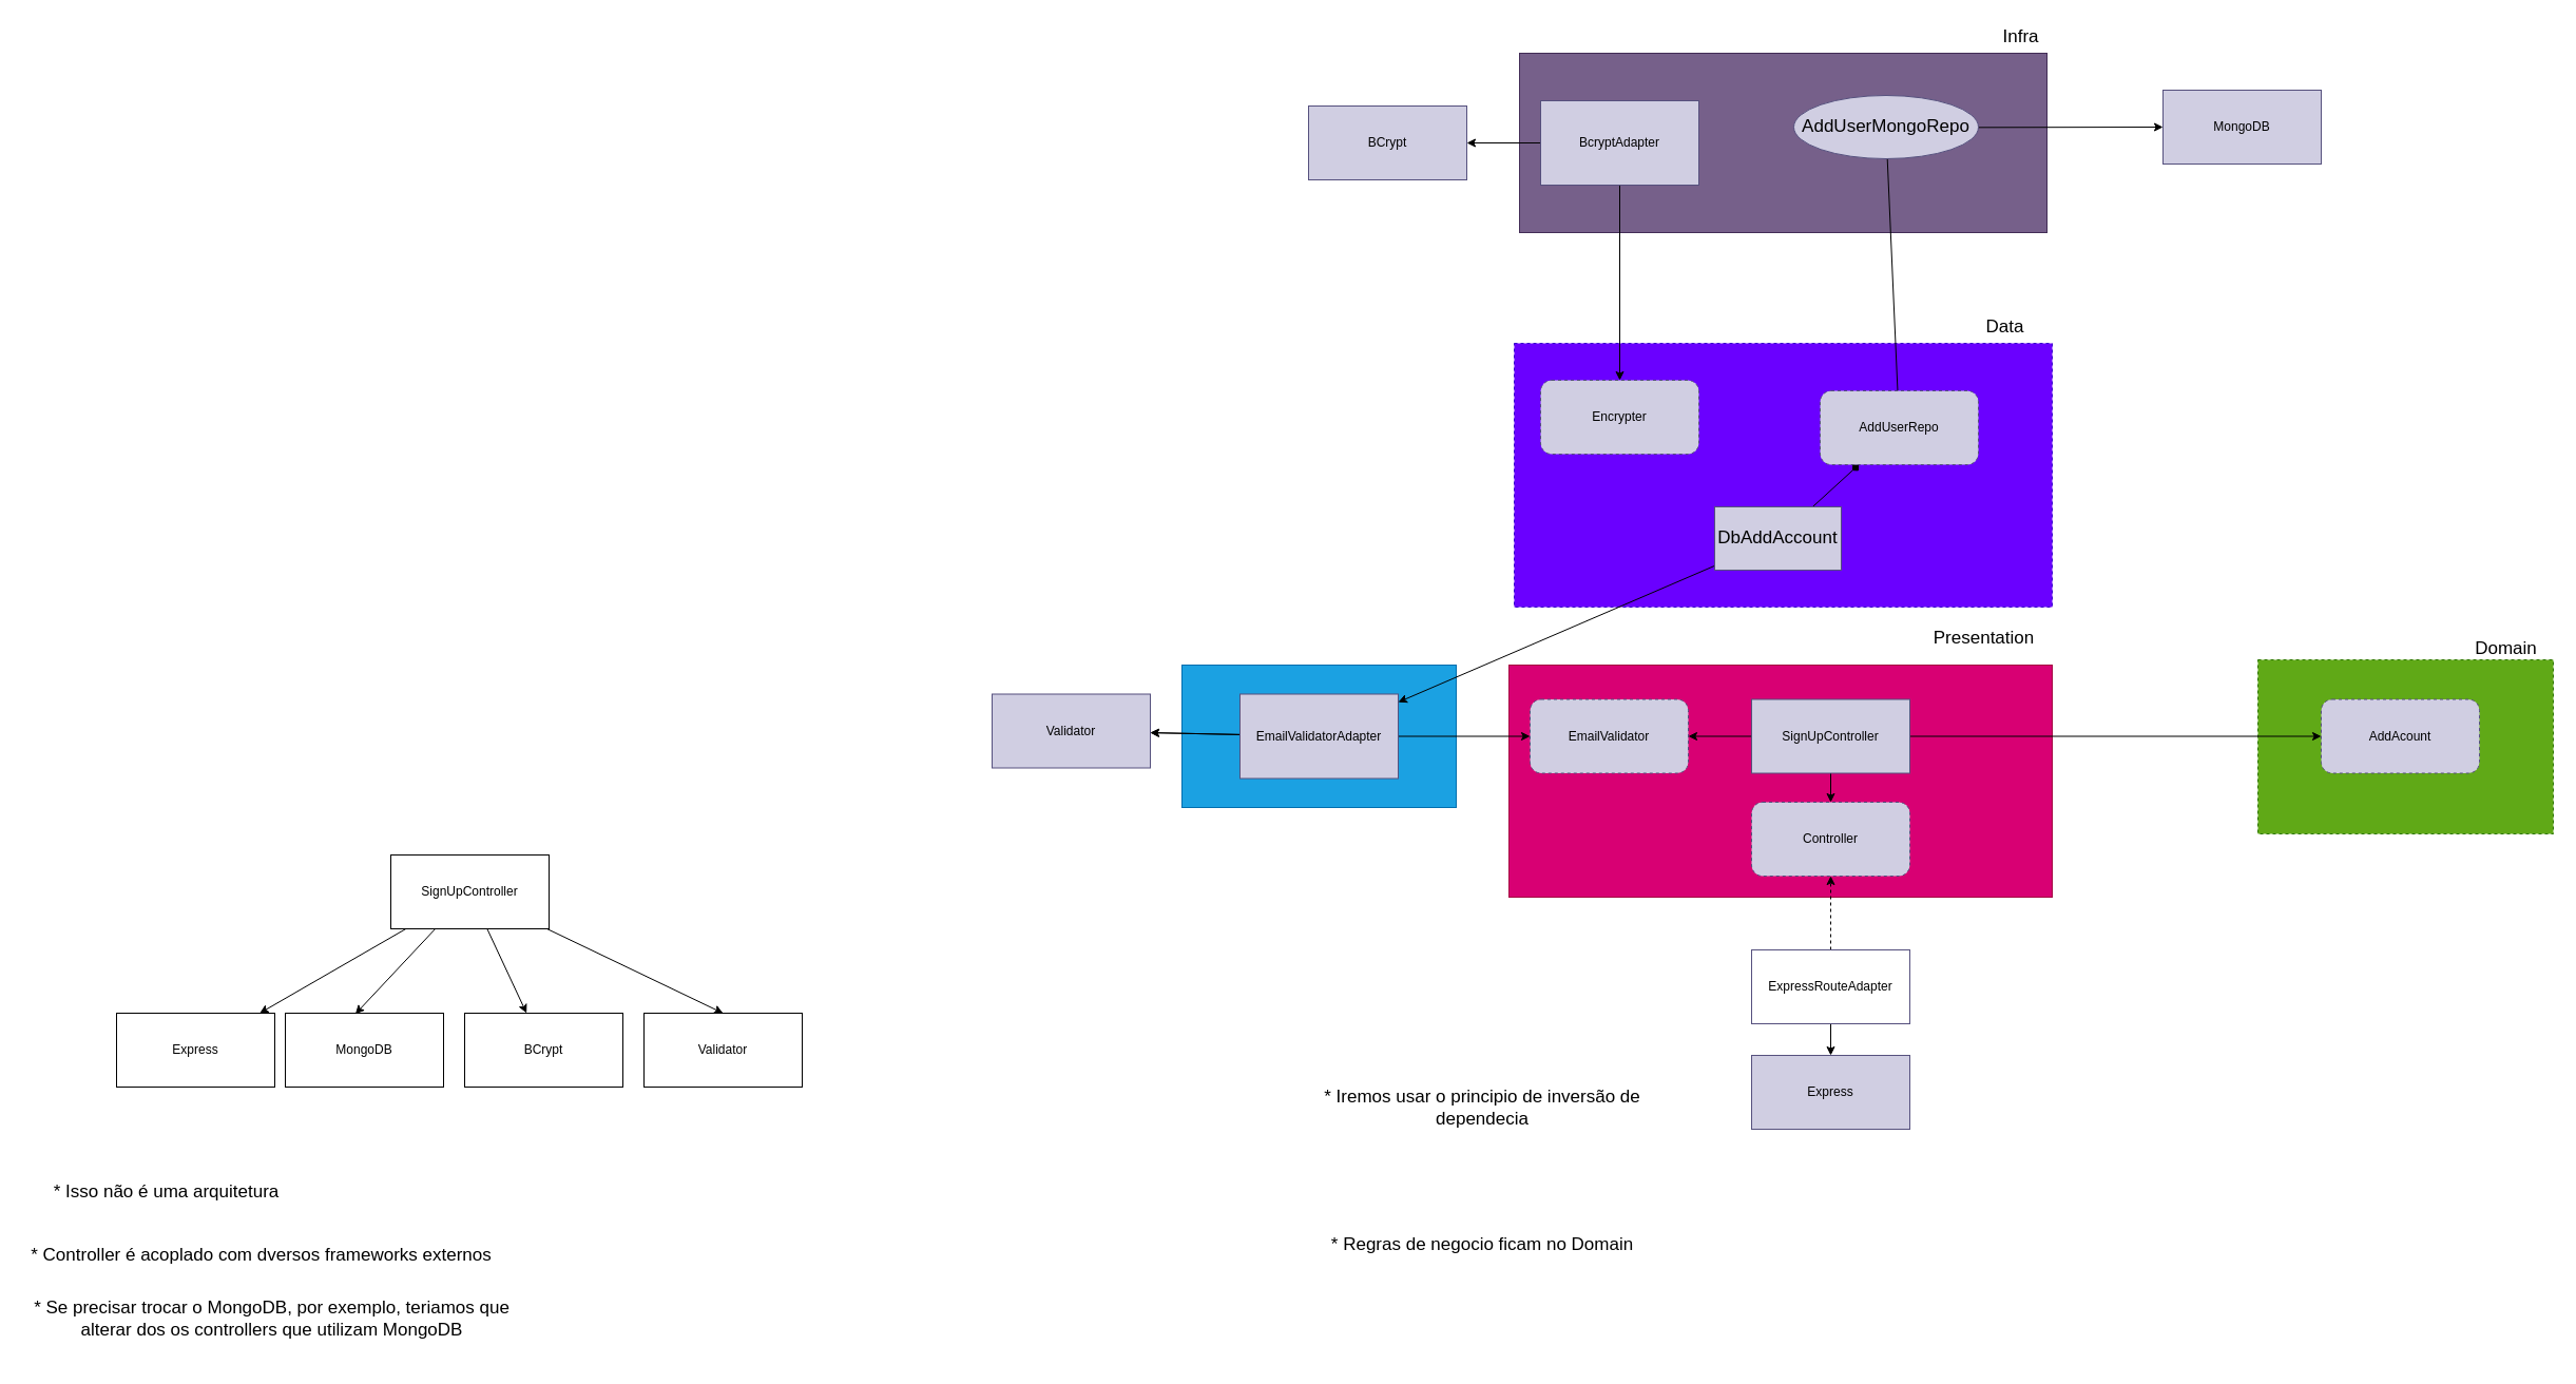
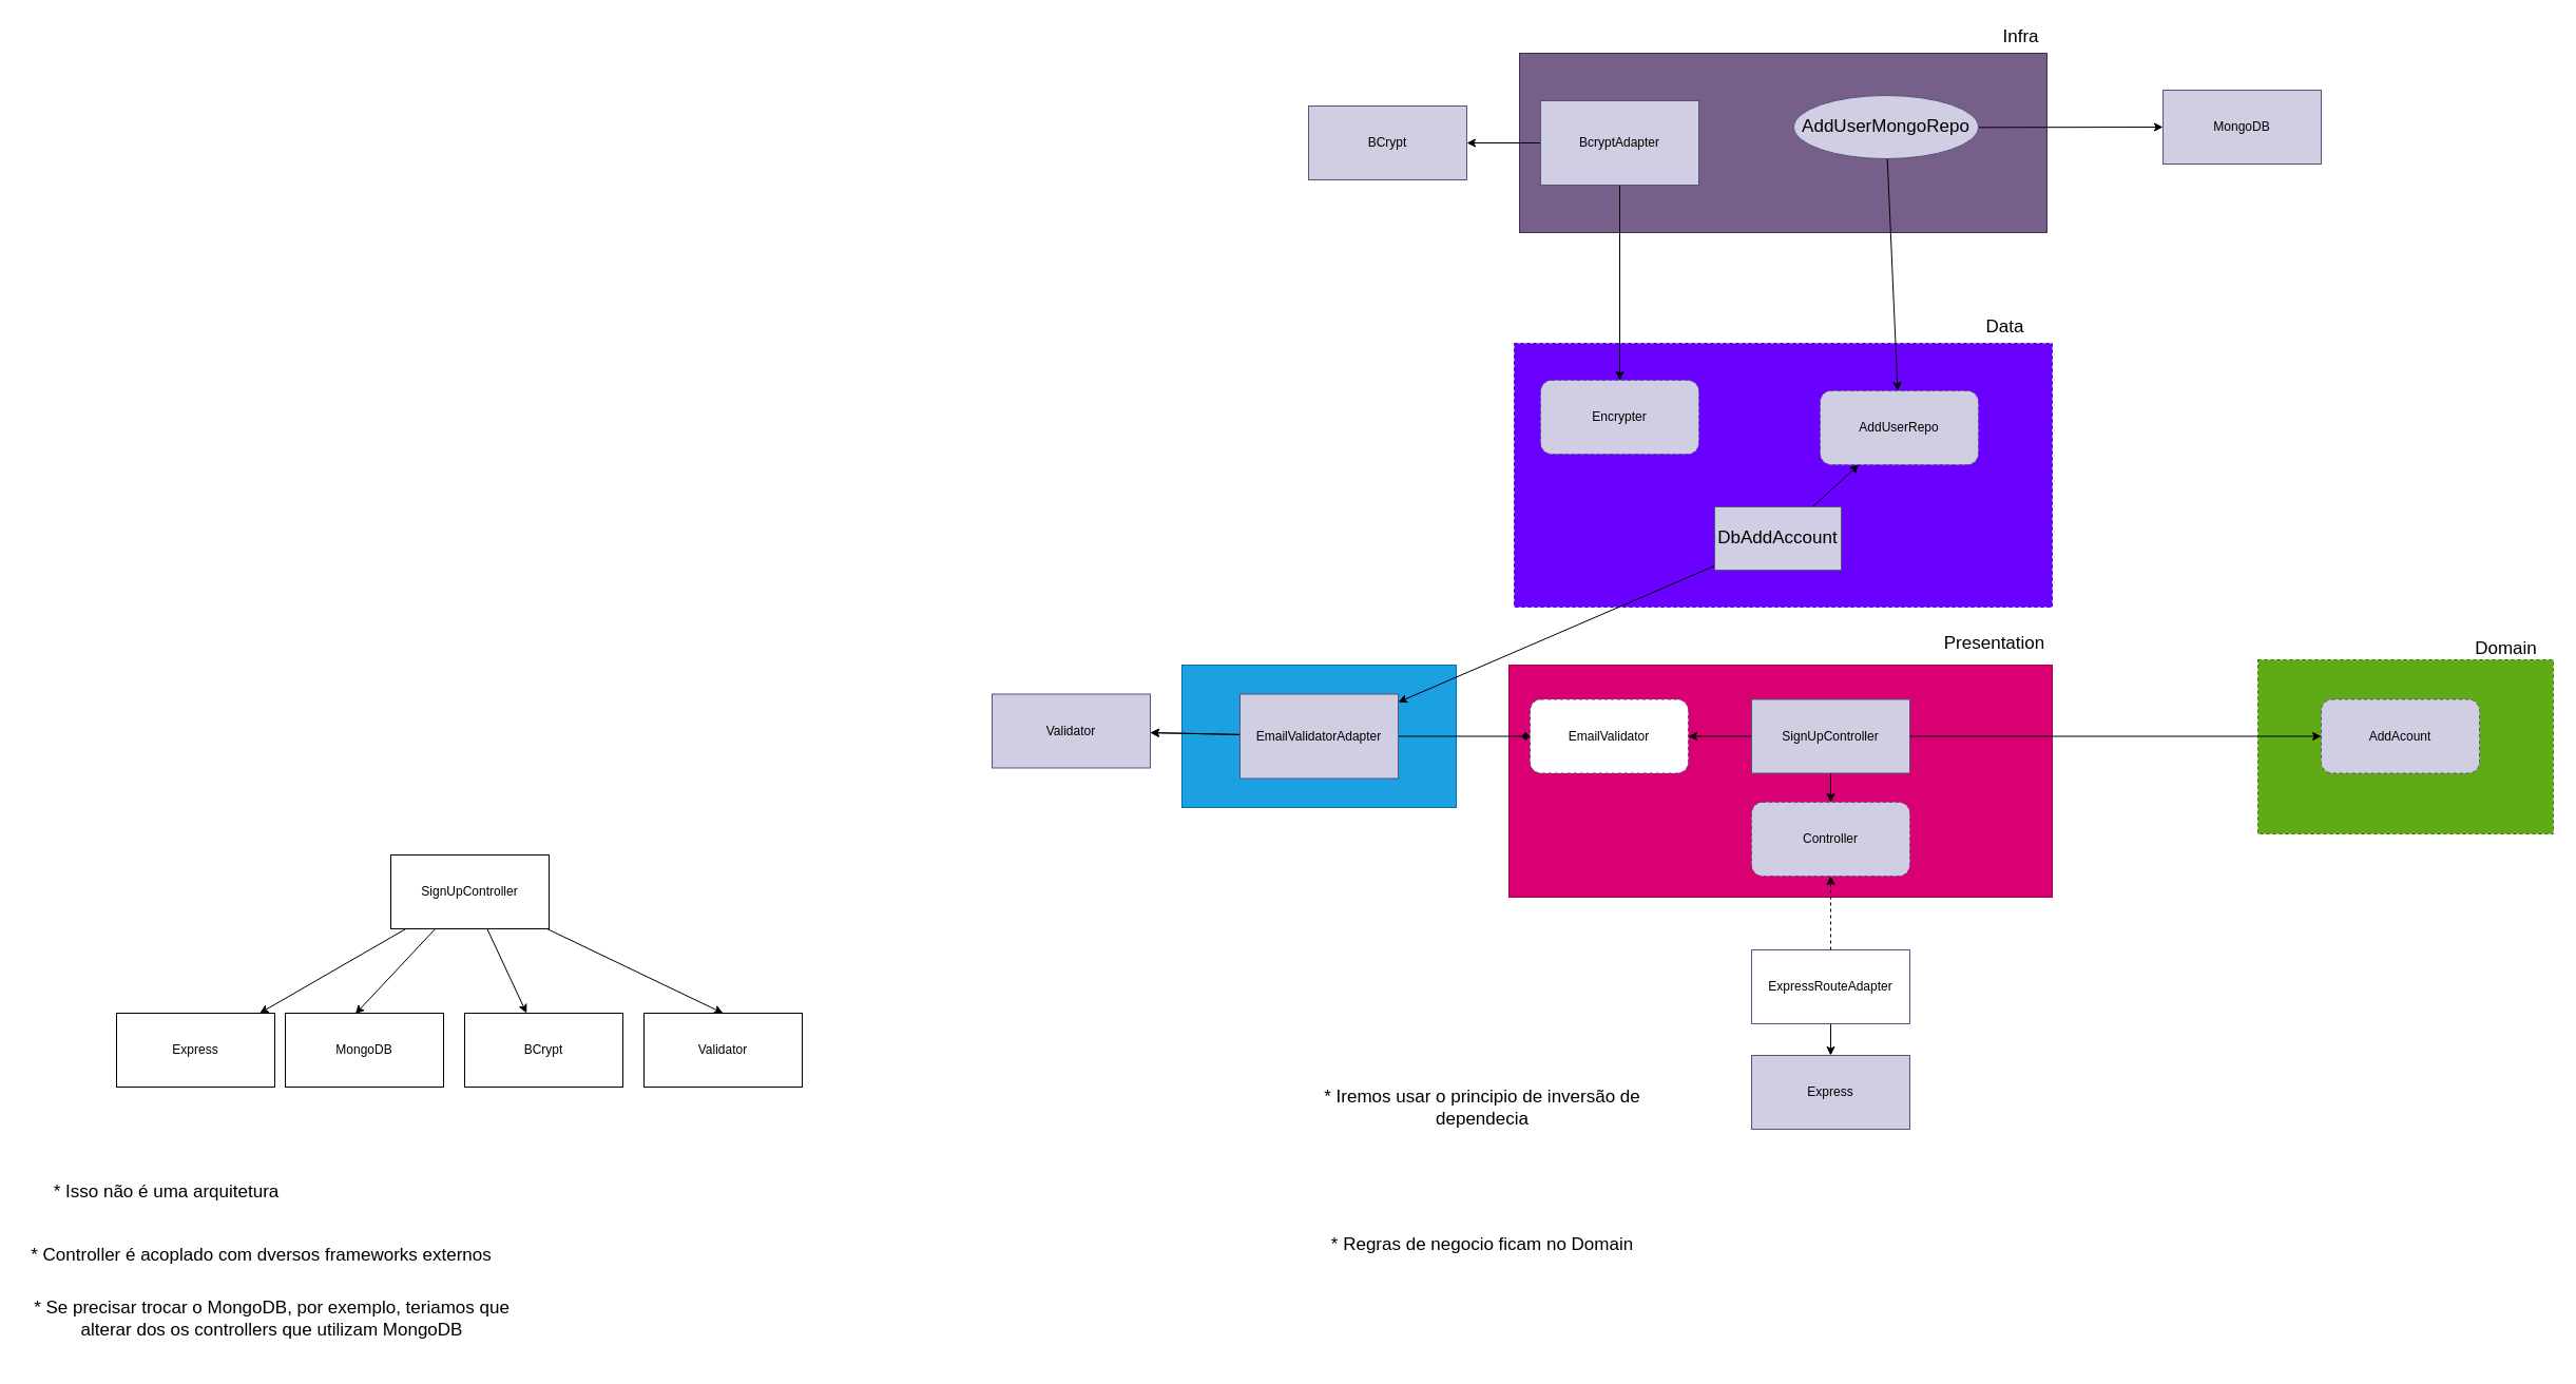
  <mxCell id="0" />
  <mxCell id="1" parent="0" />
  <mxCell id="2" value="" style="rounded=0;whiteSpace=wrap;html=1;dashed=1;fontSize=17;fillColor=#60a917;fontColor=#ffffff;strokeColor=#2D7600;" vertex="1" parent="1"><mxGeometry x="2140" y="625" width="280" height="165" as="geometry" /></mxCell>
  <mxCell id="3" value="" style="rounded=0;whiteSpace=wrap;html=1;fillColor=#1ba1e2;fontColor=#ffffff;strokeColor=#006EAF;" vertex="1" parent="1"><mxGeometry x="1120" y="630" width="260" height="135" as="geometry" /></mxCell>
  <mxCell id="4" value="" style="rounded=0;whiteSpace=wrap;html=1;fillColor=#d80073;fontColor=#ffffff;strokeColor=#A50040;" vertex="1" parent="1"><mxGeometry x="1430" y="630" width="515" height="220" as="geometry" /></mxCell>
  <mxCell id="5" style="edgeStyle=none;html=1;" edge="1" parent="1" source="9" target="10"><mxGeometry relative="1" as="geometry" /></mxCell>
  <mxCell id="6" style="edgeStyle=none;html=1;entryX=0.443;entryY=0.01;entryDx=0;entryDy=0;entryPerimeter=0;" edge="1" parent="1" source="9" target="11"><mxGeometry relative="1" as="geometry" /></mxCell>
  <mxCell id="7" style="edgeStyle=none;html=1;" edge="1" parent="1" source="9" target="12"><mxGeometry relative="1" as="geometry" /></mxCell>
  <mxCell id="8" style="edgeStyle=none;html=1;entryX=0.5;entryY=0;entryDx=0;entryDy=0;" edge="1" parent="1" source="9" target="13"><mxGeometry relative="1" as="geometry" /></mxCell>
  <mxCell id="9" value="SignUpController" style="rounded=0;whiteSpace=wrap;html=1;" vertex="1" parent="1"><mxGeometry x="370" y="810" width="150" height="70" as="geometry" /></mxCell>
  <mxCell id="10" value="Express" style="rounded=0;whiteSpace=wrap;html=1;" vertex="1" parent="1"><mxGeometry x="110" y="960" width="150" height="70" as="geometry" /></mxCell>
  <mxCell id="11" value="MongoDB" style="rounded=0;whiteSpace=wrap;html=1;" vertex="1" parent="1"><mxGeometry x="270" y="960" width="150" height="70" as="geometry" /></mxCell>
  <mxCell id="12" value="BCrypt" style="rounded=0;whiteSpace=wrap;html=1;" vertex="1" parent="1"><mxGeometry x="440" y="960" width="150" height="70" as="geometry" /></mxCell>
  <mxCell id="13" value="Validator" style="rounded=0;whiteSpace=wrap;html=1;" vertex="1" parent="1"><mxGeometry x="610" y="960" width="150" height="70" as="geometry" /></mxCell>
  <mxCell id="14" value="&lt;font style=&quot;font-size: 17px&quot;&gt;* Controller é acoplado com dversos frameworks externos&lt;/font&gt;" style="text;html=1;strokeColor=none;fillColor=none;align=center;verticalAlign=middle;whiteSpace=wrap;rounded=0;" vertex="1" parent="1"><mxGeometry y="1150" width="455" height="80" as="geometry" x="20" /></mxCell>
  <mxCell id="15" value="&lt;font style=&quot;font-size: 17px&quot;&gt;* Isso não é uma arquitetura&lt;/font&gt;" style="text;html=1;strokeColor=none;fillColor=none;align=center;verticalAlign=middle;whiteSpace=wrap;rounded=0;" vertex="1" parent="1"><mxGeometry x="30" y="1090" width="255" height="80" as="geometry" /></mxCell>
  <mxCell id="16" value="&lt;span style=&quot;font-size: 17px&quot;&gt;* Se precisar trocar o MongoDB, por exemplo, teriamos que alterar dos os controllers que utilizam MongoDB&lt;/span&gt;" style="text;html=1;strokeColor=none;fillColor=none;align=center;verticalAlign=middle;whiteSpace=wrap;rounded=0;" vertex="1" parent="1"><mxGeometry x="30" y="1210" width="455" height="80" as="geometry" /></mxCell>
  <mxCell id="17" style="edgeStyle=none;html=1;fontSize=17;" edge="1" parent="1" source="20" target="30"><mxGeometry relative="1" as="geometry" /></mxCell>
  <mxCell id="18" style="edgeStyle=none;html=1;fontSize=17;" edge="1" parent="1" source="20" target="32"><mxGeometry relative="1" as="geometry" /></mxCell>
  <mxCell id="19" style="edgeStyle=none;html=1;fontSize=17;" edge="1" parent="1" source="20" target="36"><mxGeometry relative="1" as="geometry" /></mxCell>
  <mxCell id="20" value="SignUpController" style="rounded=0;whiteSpace=wrap;html=1;fillColor=#d0cee2;strokeColor=#56517e;fontColor=#000000;" vertex="1" parent="1"><mxGeometry x="1660" y="662.5" width="150" height="70" as="geometry" /></mxCell>
  <mxCell id="21" value="Express" style="rounded=0;whiteSpace=wrap;html=1;fillColor=#d0cee2;strokeColor=#56517e;fontColor=#000000;" vertex="1" parent="1"><mxGeometry x="1660" y="1000" width="150" height="70" as="geometry" /></mxCell>
  <mxCell id="22" value="MongoDB" style="rounded=0;whiteSpace=wrap;html=1;fillColor=#d0cee2;strokeColor=#56517e;fontColor=#000000;" vertex="1" parent="1"><mxGeometry x="2050" y="85" width="150" height="70" as="geometry" /></mxCell>
  <mxCell id="23" value="BCrypt" style="rounded=0;whiteSpace=wrap;html=1;fillColor=#d0cee2;strokeColor=#56517e;fontColor=#000000;" vertex="1" parent="1"><mxGeometry x="1240" y="100" width="150" height="70" as="geometry" /></mxCell>
  <mxCell id="24" value="Validator" style="rounded=0;whiteSpace=wrap;html=1;fillColor=#d0cee2;strokeColor=#56517e;fontColor=#000000;" vertex="1" parent="1"><mxGeometry x="940" y="657.5" width="150" height="70" as="geometry" /></mxCell>
  <mxCell id="25" value="&lt;font style=&quot;font-size: 17px&quot;&gt;* Iremos usar o principio de inversão de dependecia&lt;/font&gt;" style="text;html=1;strokeColor=none;fillColor=none;align=center;verticalAlign=middle;whiteSpace=wrap;rounded=0;" vertex="1" parent="1"><mxGeometry x="1240" y="1010" width="330" height="80" as="geometry" /></mxCell>
  <mxCell id="26" style="edgeStyle=none;html=1;fontSize=17;dashed=1;" edge="1" parent="1" source="28" target="30"><mxGeometry relative="1" as="geometry" /></mxCell>
  <mxCell id="27" style="edgeStyle=none;html=1;exitX=0.5;exitY=1;exitDx=0;exitDy=0;fontSize=17;" edge="1" parent="1" source="28" target="21"><mxGeometry relative="1" as="geometry" /></mxCell>
  <mxCell id="28" value="ExpressRouteAdapter" style="rounded=0;whiteSpace=wrap;html=1;fillColor=#ffffff;strokeColor=#56517e;fontColor=#000000;" vertex="1" parent="1"><mxGeometry x="1660" y="900" width="150" height="70" as="geometry" /></mxCell>
- <mxCell id="29" value="Presentation" style="text;html=1;align=center;verticalAlign=middle;resizable=0;points=[];autosize=1;strokeColor=none;fillColor=none;fontSize=17;" vertex="1" parent="1"><mxGeometry x="1825" y="590" width="110" height="30" as="geometry" /></mxCell>
+ <mxCell id="29" value="Presentation" style="text;html=1;align=center;verticalAlign=middle;resizable=0;points=[];autosize=1;strokeColor=none;fillColor=none;fontSize=17;" vertex="1" parent="1"><mxGeometry x="1835" y="595" width="110" height="30" as="geometry" /></mxCell>
  <mxCell id="30" value="Controller" style="rounded=1;whiteSpace=wrap;html=1;dashed=1;fillColor=#d0cee2;strokeColor=#56517e;fontColor=#000000;" vertex="1" parent="1"><mxGeometry x="1660" y="760" width="150" height="70" as="geometry" /></mxCell>
  <mxCell id="31" style="edgeStyle=none;html=1;fontSize=17;" edge="1" parent="1" source="35" target="24"><mxGeometry relative="1" as="geometry" /></mxCell>
- <mxCell id="32" value="EmailValidator" style="rounded=1;whiteSpace=wrap;html=1;dashed=1;fillColor=#d0cee2;strokeColor=#56517e;fontColor=#000000;" vertex="1" parent="1"><mxGeometry x="1450" y="662.5" width="150" height="70" as="geometry" /></mxCell>
+ <mxCell id="32" value="EmailValidator" style="rounded=1;whiteSpace=wrap;html=1;dashed=1;fillColor=#ffffff;strokeColor=#56517e;fontColor=#000000;" vertex="1" parent="1"><mxGeometry x="1450" y="662.5" width="150" height="70" as="geometry" /></mxCell>
  <mxCell id="33" value="" style="edgeStyle=none;html=1;fontSize=17;" edge="1" parent="1" source="35" target="24"><mxGeometry relative="1" as="geometry" /></mxCell>
- <mxCell id="34" style="edgeStyle=none;html=1;fontSize=17;" edge="1" parent="1" source="35" target="32"><mxGeometry relative="1" as="geometry" /></mxCell>
+ <mxCell id="34" style="edgeStyle=none;html=1;fontSize=17;endArrow=diamond;" edge="1" parent="1" source="35" target="32"><mxGeometry relative="1" as="geometry" /></mxCell>
  <mxCell id="35" value="EmailValidatorAdapter" style="rounded=0;whiteSpace=wrap;html=1;fillColor=#d0cee2;strokeColor=#56517e;fontColor=#000000;" vertex="1" parent="1"><mxGeometry x="1175" y="657.5" width="150" height="80" as="geometry" /></mxCell>
  <mxCell id="36" value="AddAcount" style="rounded=1;whiteSpace=wrap;html=1;dashed=1;fillColor=#d0cee2;strokeColor=#56517e;fontColor=#000000;" vertex="1" parent="1"><mxGeometry x="2200" y="662.5" width="150" height="70" as="geometry" /></mxCell>
  <mxCell id="37" value="&lt;font style=&quot;font-size: 17px&quot;&gt;* Regras de negocio ficam no Domain&lt;/font&gt;" style="text;html=1;strokeColor=none;fillColor=none;align=center;verticalAlign=middle;whiteSpace=wrap;rounded=0;" vertex="1" parent="1"><mxGeometry x="1240" y="1140" width="330" height="80" as="geometry" /></mxCell>
  <mxCell id="38" value="Domain" style="text;html=1;align=center;verticalAlign=middle;resizable=0;points=[];autosize=1;strokeColor=none;fillColor=none;fontSize=17;" vertex="1" parent="1"><mxGeometry x="2340" width="70" height="30" as="geometry" y="600" /></mxCell>
  <mxCell id="39" value="" style="rounded=0;whiteSpace=wrap;html=1;dashed=1;fontSize=17;fillColor=#6a00ff;fontColor=#ffffff;strokeColor=#3700CC;" vertex="1" parent="1"><mxGeometry x="1435" y="325" width="510" height="250" as="geometry" /></mxCell>
  <mxCell id="40" value="Data" style="text;html=1;align=center;verticalAlign=middle;resizable=0;points=[];autosize=1;strokeColor=none;fillColor=none;fontSize=17;" vertex="1" parent="1"><mxGeometry x="1875" y="295" width="50" height="30" as="geometry" /></mxCell>
  <mxCell id="41" style="edgeStyle=none;html=1;fontSize=17;" edge="1" parent="1" source="43" target="35"><mxGeometry relative="1" as="geometry" /></mxCell>
- <mxCell id="42" style="edgeStyle=none;html=1;fontSize=17;endArrow=diamond;" edge="1" parent="1" source="43" target="53"><mxGeometry relative="1" as="geometry" /></mxCell>
+ <mxCell id="42" style="edgeStyle=none;html=1;fontSize=17;" edge="1" parent="1" source="43" target="53"><mxGeometry relative="1" as="geometry" /></mxCell>
  <mxCell id="43" value="DbAddAccount" style="rounded=0;whiteSpace=wrap;html=1;fontSize=17;fillColor=#d0cee2;strokeColor=#56517e;fontColor=#000000;" vertex="1" parent="1"><mxGeometry x="1625" y="480" width="120" height="60" as="geometry" /></mxCell>
  <mxCell id="44" value="" style="rounded=0;whiteSpace=wrap;html=1;fillColor=#76608a;fontColor=#ffffff;strokeColor=#432D57;" vertex="1" parent="1"><mxGeometry x="1440" y="50" width="500" height="170" as="geometry" /></mxCell>
  <mxCell id="45" value="Infra" style="text;html=1;align=center;verticalAlign=middle;resizable=0;points=[];autosize=1;strokeColor=none;fillColor=none;fontSize=17;" vertex="1" parent="1"><mxGeometry x="1890" y="20" width="50" height="30" as="geometry" /></mxCell>
  <mxCell id="46" style="edgeStyle=none;html=1;fontSize=17;" edge="1" parent="1" source="48" target="23"><mxGeometry relative="1" as="geometry" /></mxCell>
  <mxCell id="47" style="edgeStyle=none;html=1;fontSize=17;" edge="1" parent="1" source="48" target="49"><mxGeometry relative="1" as="geometry" /></mxCell>
  <mxCell id="48" value="BcryptAdapter" style="rounded=0;whiteSpace=wrap;html=1;fillColor=#d0cee2;strokeColor=#56517e;fontColor=#000000;" vertex="1" parent="1"><mxGeometry x="1460" y="95" width="150" height="80" as="geometry" /></mxCell>
  <mxCell id="49" value="Encrypter" style="rounded=1;whiteSpace=wrap;html=1;dashed=1;fillColor=#d0cee2;strokeColor=#56517e;fontColor=#000000;" vertex="1" parent="1"><mxGeometry x="1460" y="360" width="150" height="70" as="geometry" /></mxCell>
  <mxCell id="50" style="edgeStyle=none;html=1;entryX=0;entryY=0.5;entryDx=0;entryDy=0;fontSize=17;" edge="1" parent="1" source="52" target="22"><mxGeometry relative="1" as="geometry" /></mxCell>
- <mxCell id="51" style="edgeStyle=none;html=1;fontSize=17;endArrow=none;" edge="1" parent="1" source="52" target="53"><mxGeometry relative="1" as="geometry" /></mxCell>
+ <mxCell id="51" style="edgeStyle=none;html=1;fontSize=17;" edge="1" parent="1" source="52" target="53"><mxGeometry relative="1" as="geometry" /></mxCell>
  <mxCell id="52" value="AddUserMongoRepo" style="ellipse;whiteSpace=wrap;html=1;fontSize=17;fillColor=#d0cee2;strokeColor=#56517e;fontColor=#000000;" vertex="1" parent="1"><mxGeometry x="1700" y="90" width="175" height="60" as="geometry" /></mxCell>
  <mxCell id="53" value="AddUserRepo" style="rounded=1;whiteSpace=wrap;html=1;dashed=1;fillColor=#d0cee2;strokeColor=#56517e;fontColor=#000000;" vertex="1" parent="1"><mxGeometry x="1725" y="370" width="150" height="70" as="geometry" /></mxCell>
